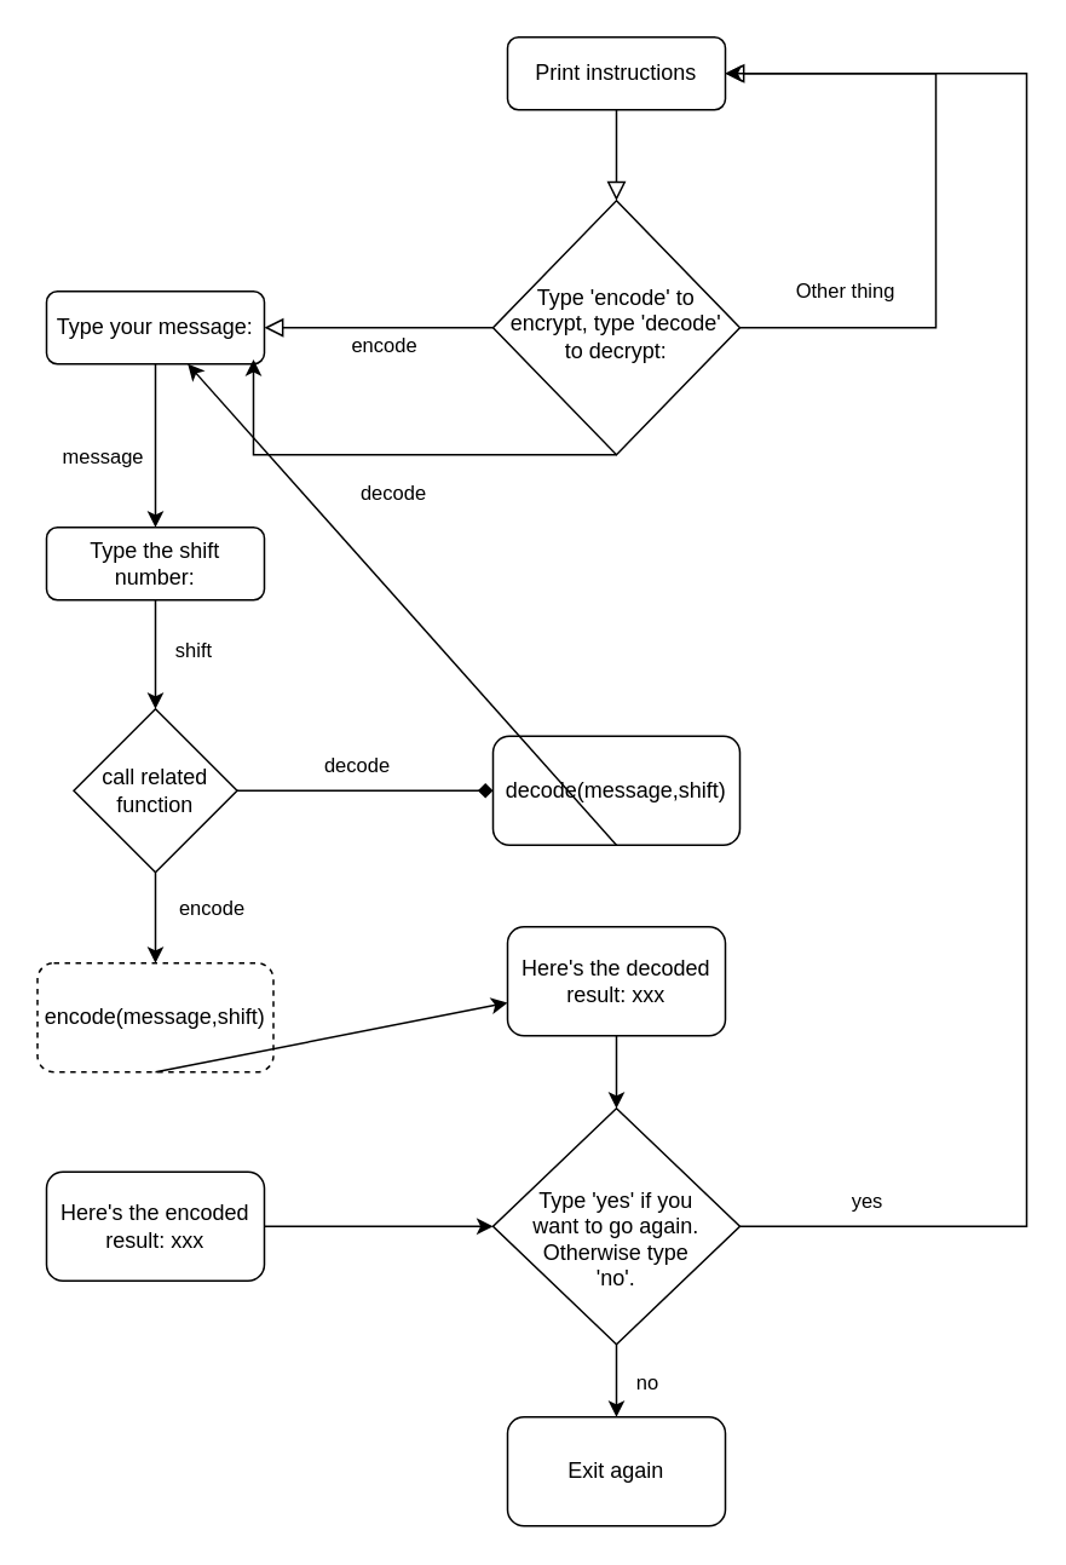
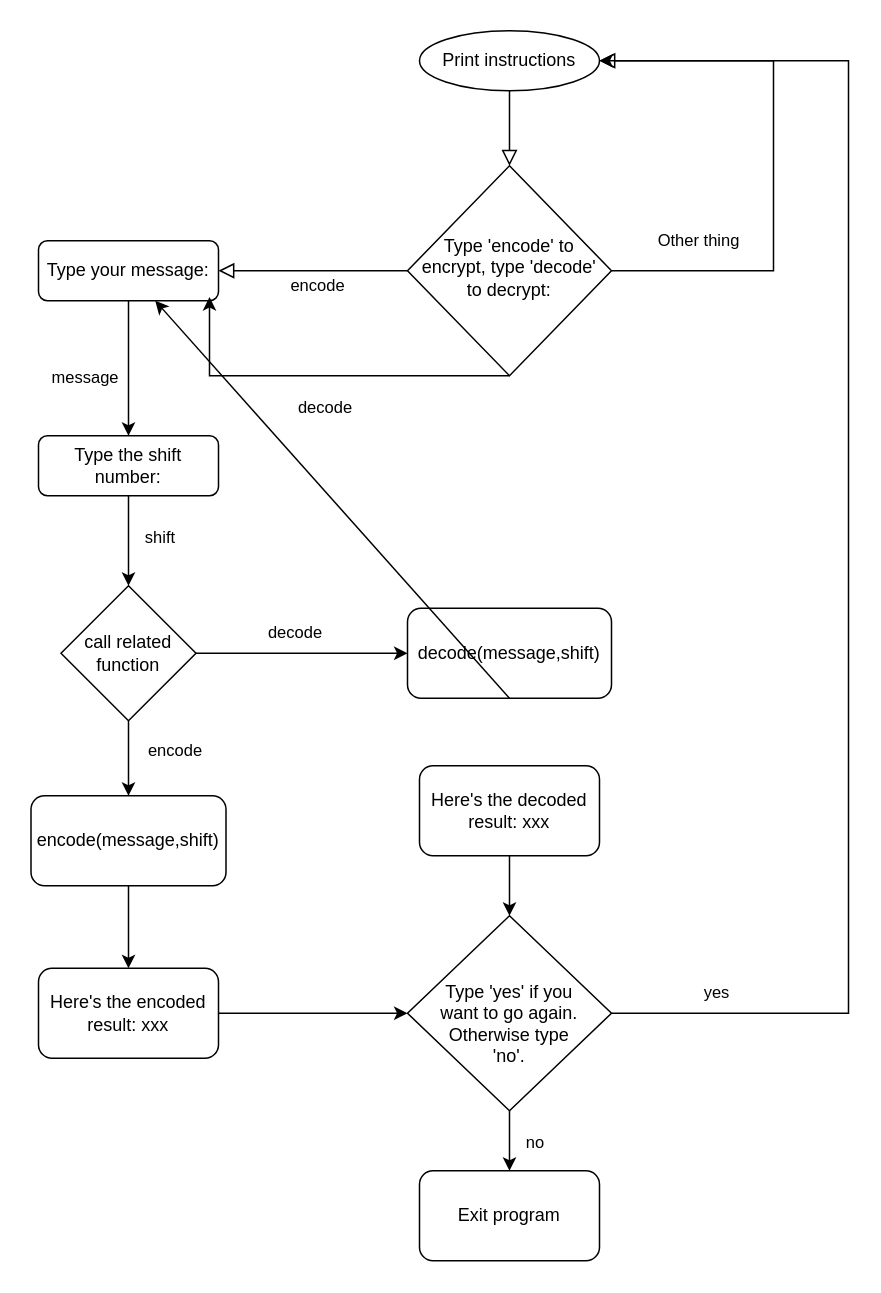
  <mxCell id="0" />
  <mxCell id="1" parent="0" />
  <mxCell id="2" value="" style="rounded=0;html=1;jettySize=auto;orthogonalLoop=1;fontSize=11;endArrow=block;endFill=0;endSize=8;strokeWidth=1;shadow=0;labelBackgroundColor=none;edgeStyle=orthogonalEdgeStyle;" parent="1" source="3" target="6" edge="1"><mxGeometry relative="1" as="geometry" /></mxCell>
- <mxCell id="3" value="Print instructions" style="rounded=1;whiteSpace=wrap;html=1;fontSize=12;glass=0;strokeWidth=1;shadow=0;" parent="1" vertex="1"><mxGeometry x="279" y="20" width="120" height="40" as="geometry" /></mxCell>
+ <mxCell id="3" value="Print instructions" style="ellipse;whiteSpace=wrap;html=1;fontSize=12;glass=0;strokeWidth=1;shadow=0;" parent="1" vertex="1"><mxGeometry x="279" y="20" width="120" height="40" as="geometry" /></mxCell>
  <mxCell id="4" value="encode" style="rounded=0;html=1;jettySize=auto;orthogonalLoop=1;fontSize=11;endArrow=block;endFill=0;endSize=8;strokeWidth=1;shadow=0;labelBackgroundColor=none;edgeStyle=orthogonalEdgeStyle;entryX=1;entryY=0.5;entryDx=0;entryDy=0;" parent="1" source="6" target="7" edge="1"><mxGeometry x="-0.053" y="10" relative="1" as="geometry"><mxPoint as="offset" /><mxPoint x="195" y="180" as="targetPoint" /></mxGeometry></mxCell>
  <mxCell id="5" value="Other thing" style="edgeStyle=orthogonalEdgeStyle;rounded=0;html=1;jettySize=auto;orthogonalLoop=1;fontSize=11;endArrow=block;endFill=0;endSize=8;strokeWidth=1;shadow=0;labelBackgroundColor=none;entryX=1;entryY=0.5;entryDx=0;entryDy=0;" parent="1" source="6" target="3" edge="1"><mxGeometry x="-0.681" y="20" relative="1" as="geometry"><mxPoint as="offset" /><mxPoint x="505" y="230" as="targetPoint" /><Array as="points"><mxPoint x="515" y="180" /><mxPoint x="515" y="40" /></Array></mxGeometry></mxCell>
  <mxCell id="6" value="Type 'encode' to encrypt, type 'decode' to decrypt:" style="rhombus;whiteSpace=wrap;html=1;shadow=0;fontFamily=Helvetica;fontSize=12;align=center;strokeWidth=1;spacing=6;spacingTop=-4;" parent="1" vertex="1"><mxGeometry x="271" y="110" width="136" height="140" as="geometry" /></mxCell>
  <mxCell id="7" value="Type your message:" style="rounded=1;whiteSpace=wrap;html=1;fontSize=12;glass=0;strokeWidth=1;shadow=0;" parent="1" vertex="1"><mxGeometry x="25" y="160" width="120" height="40" as="geometry" /></mxCell>
  <mxCell id="8" value="" style="endArrow=classic;html=1;rounded=0;exitX=0.5;exitY=1;exitDx=0;exitDy=0;entryX=0.95;entryY=0.938;entryDx=0;entryDy=0;entryPerimeter=0;" parent="1" source="6" edge="1" target="7"><mxGeometry width="50" height="50" relative="1" as="geometry"><mxPoint x="315" y="380" as="sourcePoint" /><mxPoint x="339" y="340" as="targetPoint" /><Array as="points"><mxPoint x="139" y="250" /></Array></mxGeometry></mxCell>
  <mxCell id="9" value="decode" style="edgeLabel;html=1;align=center;verticalAlign=middle;resizable=0;points=[];" parent="8" vertex="1" connectable="0"><mxGeometry x="0.467" relative="1" as="geometry"><mxPoint x="61" y="20" as="offset" /></mxGeometry></mxCell>
  <mxCell id="10" value="Type the shift number:" style="rounded=1;whiteSpace=wrap;html=1;" parent="1" vertex="1"><mxGeometry x="25" y="290" width="120" height="40" as="geometry" /></mxCell>
  <mxCell id="11" value="" style="endArrow=classic;html=1;rounded=0;exitX=0.5;exitY=1;exitDx=0;exitDy=0;entryX=0.5;entryY=0;entryDx=0;entryDy=0;" parent="1" source="7" target="10" edge="1"><mxGeometry width="50" height="50" relative="1" as="geometry"><mxPoint x="315" y="380" as="sourcePoint" /><mxPoint x="365" y="330" as="targetPoint" /></mxGeometry></mxCell>
  <mxCell id="12" value="message" style="edgeLabel;html=1;align=center;verticalAlign=middle;resizable=0;points=[];" parent="11" vertex="1" connectable="0"><mxGeometry x="0.222" y="1" relative="1" as="geometry"><mxPoint x="-31" y="-5" as="offset" /></mxGeometry></mxCell>
- <mxCell id="13" value="encode(message,shift)" style="rounded=1;whiteSpace=wrap;html=1;dashed=1;" vertex="1" parent="1"><mxGeometry x="20" y="530" width="130" height="60" as="geometry" /></mxCell>
+ <mxCell id="13" value="encode(message,shift)" style="rounded=1;whiteSpace=wrap;html=1;" vertex="1" parent="1"><mxGeometry x="20" y="530" width="130" height="60" as="geometry" /></mxCell>
  <mxCell id="14" value="" style="endArrow=classic;html=1;rounded=0;exitX=0.5;exitY=1;exitDx=0;exitDy=0;entryX=0.5;entryY=0;entryDx=0;entryDy=0;" edge="1" parent="1" source="10" target="25"><mxGeometry width="50" height="50" relative="1" as="geometry"><mxPoint x="315" y="380" as="sourcePoint" /><mxPoint x="365" y="330" as="targetPoint" /></mxGeometry></mxCell>
  <mxCell id="15" value="shift" style="edgeLabel;html=1;align=center;verticalAlign=middle;resizable=0;points=[];" vertex="1" connectable="0" parent="14"><mxGeometry x="-0.114" y="2" relative="1" as="geometry"><mxPoint x="18" as="offset" /></mxGeometry></mxCell>
  <mxCell id="16" value="Here's the encoded result: xxx" style="rounded=1;whiteSpace=wrap;html=1;" vertex="1" parent="1"><mxGeometry x="25" y="645" width="120" height="60" as="geometry" /></mxCell>
- <mxCell id="17" value="" style="endArrow=classic;html=1;rounded=0;exitX=0.5;exitY=1;exitDx=0;exitDy=0;" edge="1" parent="1" source="13" target="31"><mxGeometry width="50" height="50" relative="1" as="geometry"><mxPoint x="315" y="380" as="sourcePoint" /><mxPoint x="365" y="330" as="targetPoint" /></mxGeometry></mxCell>
+ <mxCell id="17" value="" style="endArrow=classic;html=1;rounded=0;exitX=0.5;exitY=1;exitDx=0;exitDy=0;entryX=0.5;entryY=0;entryDx=0;entryDy=0;" edge="1" parent="1" source="13" target="16"><mxGeometry width="50" height="50" relative="1" as="geometry"><mxPoint x="315" y="380" as="sourcePoint" /><mxPoint x="365" y="330" as="targetPoint" /></mxGeometry></mxCell>
  <mxCell id="18" value="&lt;br&gt;Type 'yes' if you &lt;br&gt;want to go again. Otherwise type &lt;br&gt;'no'." style="rhombus;whiteSpace=wrap;html=1;" vertex="1" parent="1"><mxGeometry x="271" y="610" width="136" height="130" as="geometry" /></mxCell>
  <mxCell id="19" value="" style="endArrow=classic;html=1;rounded=0;exitX=1;exitY=0.5;exitDx=0;exitDy=0;entryX=0;entryY=0.5;entryDx=0;entryDy=0;" edge="1" parent="1" source="16" target="18"><mxGeometry width="50" height="50" relative="1" as="geometry"><mxPoint x="315" y="410" as="sourcePoint" /><mxPoint x="365" y="360" as="targetPoint" /></mxGeometry></mxCell>
  <mxCell id="20" value="" style="endArrow=classic;html=1;rounded=0;exitX=1;exitY=0.5;exitDx=0;exitDy=0;entryX=1;entryY=0.5;entryDx=0;entryDy=0;" edge="1" parent="1" source="18" target="3"><mxGeometry width="50" height="50" relative="1" as="geometry"><mxPoint x="315" y="410" as="sourcePoint" /><mxPoint x="365" y="360" as="targetPoint" /><Array as="points"><mxPoint x="565" y="675" /><mxPoint x="565" y="40" /></Array></mxGeometry></mxCell>
  <mxCell id="21" value="yes" style="edgeLabel;html=1;align=center;verticalAlign=middle;resizable=0;points=[];" vertex="1" connectable="0" parent="20"><mxGeometry x="-0.857" y="1" relative="1" as="geometry"><mxPoint y="-14" as="offset" /></mxGeometry></mxCell>
- <mxCell id="22" value="Exit again" style="rounded=1;whiteSpace=wrap;html=1;" vertex="1" parent="1"><mxGeometry x="279" y="780" width="120" height="60" as="geometry" /></mxCell>
+ <mxCell id="22" value="Exit program" style="rounded=1;whiteSpace=wrap;html=1;" vertex="1" parent="1"><mxGeometry x="279" y="780" width="120" height="60" as="geometry" /></mxCell>
  <mxCell id="23" value="" style="endArrow=classic;html=1;rounded=0;exitX=0.5;exitY=1;exitDx=0;exitDy=0;entryX=0.5;entryY=0;entryDx=0;entryDy=0;" edge="1" parent="1" source="18" target="22"><mxGeometry width="50" height="50" relative="1" as="geometry"><mxPoint x="315" y="500" as="sourcePoint" /><mxPoint x="365" y="450" as="targetPoint" /></mxGeometry></mxCell>
  <mxCell id="24" value="no" style="edgeLabel;html=1;align=center;verticalAlign=middle;resizable=0;points=[];" vertex="1" connectable="0" parent="23"><mxGeometry x="-0.036" relative="1" as="geometry"><mxPoint x="16" y="1" as="offset" /></mxGeometry></mxCell>
  <mxCell id="25" value="call related function" style="rhombus;whiteSpace=wrap;html=1;" vertex="1" parent="1"><mxGeometry x="40" y="390" width="90" height="90" as="geometry" /></mxCell>
  <mxCell id="26" value="" style="endArrow=classic;html=1;rounded=0;exitX=0.5;exitY=1;exitDx=0;exitDy=0;entryX=0.5;entryY=0;entryDx=0;entryDy=0;" edge="1" parent="1" source="25" target="13"><mxGeometry width="50" height="50" relative="1" as="geometry"><mxPoint x="315" y="450" as="sourcePoint" /><mxPoint x="365" y="400" as="targetPoint" /></mxGeometry></mxCell>
  <mxCell id="27" value="encode" style="edgeLabel;html=1;align=center;verticalAlign=middle;resizable=0;points=[];" vertex="1" connectable="0" parent="26"><mxGeometry x="-0.24" y="1" relative="1" as="geometry"><mxPoint x="29" as="offset" /></mxGeometry></mxCell>
  <mxCell id="28" value="decode(message,shift)" style="rounded=1;whiteSpace=wrap;html=1;" vertex="1" parent="1"><mxGeometry x="271" y="405" width="136" height="60" as="geometry" /></mxCell>
- <mxCell id="29" value="" style="endArrow=diamond;html=1;rounded=0;exitX=1;exitY=0.5;exitDx=0;exitDy=0;entryX=0;entryY=0.5;entryDx=0;entryDy=0;" edge="1" parent="1" source="25" target="28"><mxGeometry width="50" height="50" relative="1" as="geometry"><mxPoint x="315" y="450" as="sourcePoint" /><mxPoint x="365" y="400" as="targetPoint" /></mxGeometry></mxCell>
+ <mxCell id="29" value="" style="endArrow=classic;html=1;rounded=0;exitX=1;exitY=0.5;exitDx=0;exitDy=0;entryX=0;entryY=0.5;entryDx=0;entryDy=0;" edge="1" parent="1" source="25" target="28"><mxGeometry width="50" height="50" relative="1" as="geometry"><mxPoint x="315" y="450" as="sourcePoint" /><mxPoint x="365" y="400" as="targetPoint" /></mxGeometry></mxCell>
  <mxCell id="30" value="decode" style="edgeLabel;html=1;align=center;verticalAlign=middle;resizable=0;points=[];" vertex="1" connectable="0" parent="29"><mxGeometry x="-0.234" relative="1" as="geometry"><mxPoint x="11" y="-15" as="offset" /></mxGeometry></mxCell>
  <mxCell id="31" value="Here's the decoded result: xxx" style="rounded=1;whiteSpace=wrap;html=1;" vertex="1" parent="1"><mxGeometry x="279" y="510" width="120" height="60" as="geometry" /></mxCell>
  <mxCell id="32" value="" style="endArrow=classic;html=1;rounded=0;exitX=0.5;exitY=1;exitDx=0;exitDy=0;" edge="1" parent="1" source="28" target="7"><mxGeometry width="50" height="50" relative="1" as="geometry"><mxPoint x="315" y="460" as="sourcePoint" /><mxPoint x="365" y="410" as="targetPoint" /></mxGeometry></mxCell>
  <mxCell id="33" value="" style="endArrow=classic;html=1;rounded=0;exitX=0.5;exitY=1;exitDx=0;exitDy=0;entryX=0.5;entryY=0;entryDx=0;entryDy=0;" edge="1" parent="1" source="31" target="18"><mxGeometry width="50" height="50" relative="1" as="geometry"><mxPoint x="315" y="460" as="sourcePoint" /><mxPoint x="365" y="410" as="targetPoint" /></mxGeometry></mxCell>
